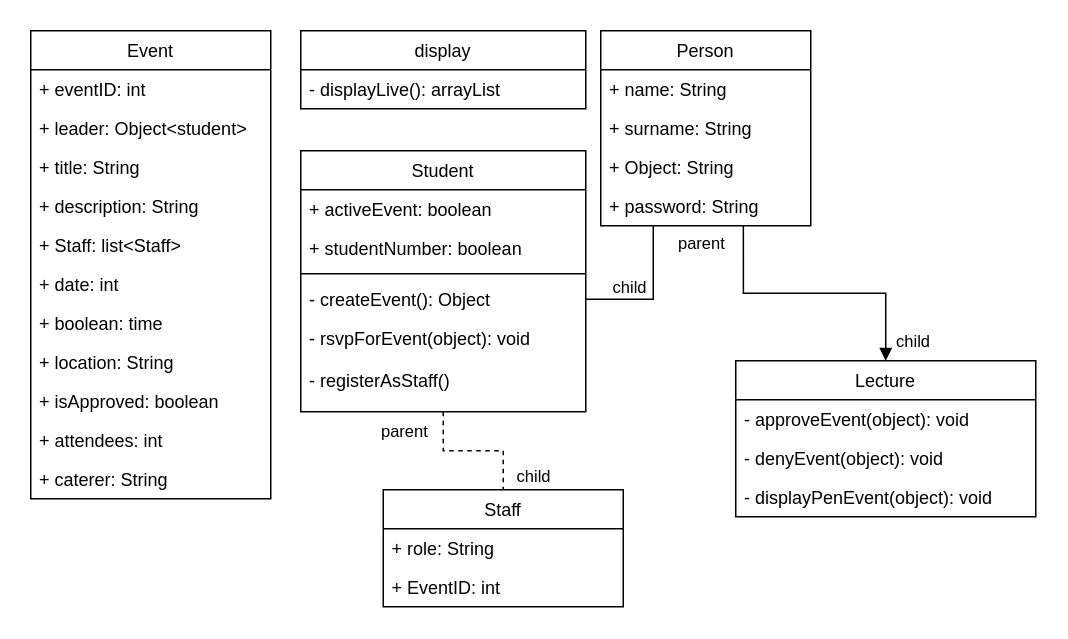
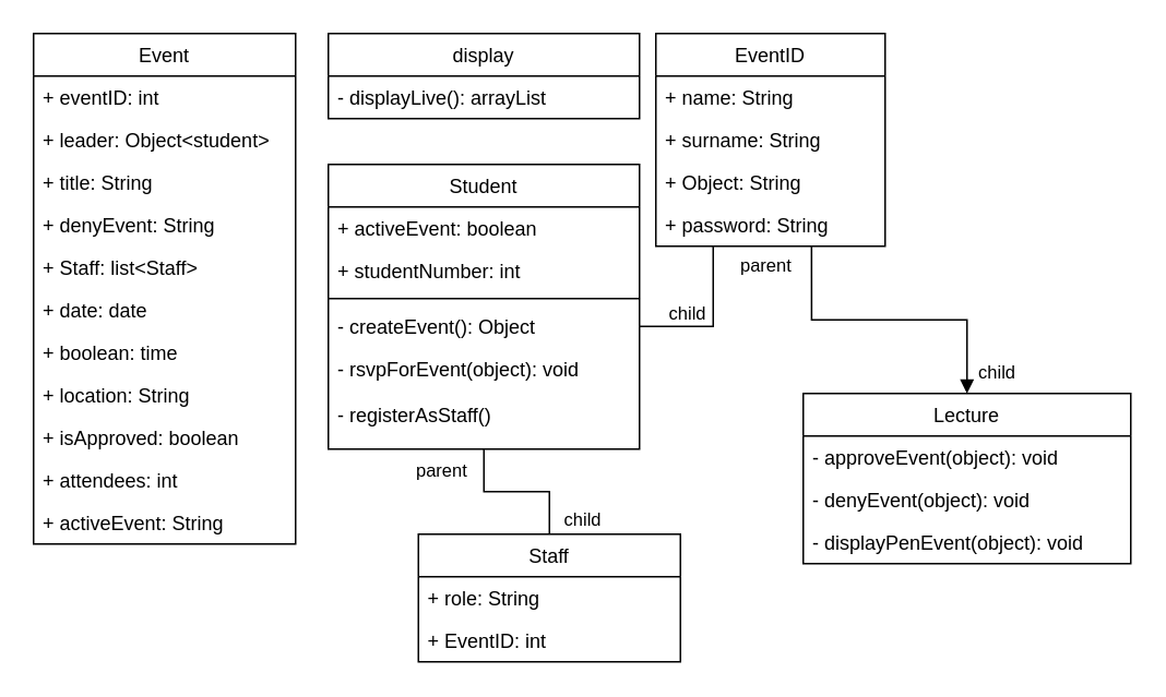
  <mxCell id="0" />
  <mxCell id="1" parent="0" />
  <mxCell id="2" value="Event" style="swimlane;fontStyle=0;childLayout=stackLayout;horizontal=1;startSize=26;fillColor=none;horizontalStack=0;resizeParent=1;resizeParentMax=0;resizeLast=0;collapsible=1;marginBottom=0;" vertex="1" parent="1"><mxGeometry x="20" y="20" width="160" height="312" as="geometry" /></mxCell>
  <mxCell id="3" value="+ eventID: int" style="text;strokeColor=none;fillColor=none;align=left;verticalAlign=top;spacingLeft=4;spacingRight=4;overflow=hidden;rotatable=0;points=[[0,0.5],[1,0.5]];portConstraint=eastwest;" vertex="1" parent="2"><mxGeometry y="26" width="160" height="26" as="geometry" /></mxCell>
  <mxCell id="4" value="+ leader: Object&lt;student&gt;" style="text;strokeColor=none;fillColor=none;align=left;verticalAlign=top;spacingLeft=4;spacingRight=4;overflow=hidden;rotatable=0;points=[[0,0.5],[1,0.5]];portConstraint=eastwest;" vertex="1" parent="2"><mxGeometry y="52" width="160" height="26" as="geometry" /></mxCell>
  <mxCell id="5" value="+ title: String" style="text;strokeColor=none;fillColor=none;align=left;verticalAlign=top;spacingLeft=4;spacingRight=4;overflow=hidden;rotatable=0;points=[[0,0.5],[1,0.5]];portConstraint=eastwest;" vertex="1" parent="2"><mxGeometry y="78" width="160" height="26" as="geometry" /></mxCell>
- <mxCell id="6" value="+ description: String" style="text;strokeColor=none;fillColor=none;align=left;verticalAlign=top;spacingLeft=4;spacingRight=4;overflow=hidden;rotatable=0;points=[[0,0.5],[1,0.5]];portConstraint=eastwest;" vertex="1" parent="2"><mxGeometry y="104" width="160" height="26" as="geometry" /></mxCell>
+ <mxCell id="6" value="+ denyEvent: String" style="text;strokeColor=none;fillColor=none;align=left;verticalAlign=top;spacingLeft=4;spacingRight=4;overflow=hidden;rotatable=0;points=[[0,0.5],[1,0.5]];portConstraint=eastwest;" vertex="1" parent="2"><mxGeometry y="104" width="160" height="26" as="geometry" /></mxCell>
  <mxCell id="7" value="+ Staff: list&lt;Staff&gt;" style="text;strokeColor=none;fillColor=none;align=left;verticalAlign=top;spacingLeft=4;spacingRight=4;overflow=hidden;rotatable=0;points=[[0,0.5],[1,0.5]];portConstraint=eastwest;" vertex="1" parent="2"><mxGeometry y="130" width="160" height="26" as="geometry" /></mxCell>
- <mxCell id="8" value="+ date: int" style="text;strokeColor=none;fillColor=none;align=left;verticalAlign=top;spacingLeft=4;spacingRight=4;overflow=hidden;rotatable=0;points=[[0,0.5],[1,0.5]];portConstraint=eastwest;" vertex="1" parent="2"><mxGeometry y="156" width="160" height="26" as="geometry" /></mxCell>
+ <mxCell id="8" value="+ date: date" style="text;strokeColor=none;fillColor=none;align=left;verticalAlign=top;spacingLeft=4;spacingRight=4;overflow=hidden;rotatable=0;points=[[0,0.5],[1,0.5]];portConstraint=eastwest;" vertex="1" parent="2"><mxGeometry y="156" width="160" height="26" as="geometry" /></mxCell>
  <mxCell id="9" value="+ boolean: time" style="text;strokeColor=none;fillColor=none;align=left;verticalAlign=top;spacingLeft=4;spacingRight=4;overflow=hidden;rotatable=0;points=[[0,0.5],[1,0.5]];portConstraint=eastwest;" vertex="1" parent="2"><mxGeometry y="182" width="160" height="26" as="geometry" /></mxCell>
  <mxCell id="10" value="+ location: String" style="text;strokeColor=none;fillColor=none;align=left;verticalAlign=top;spacingLeft=4;spacingRight=4;overflow=hidden;rotatable=0;points=[[0,0.5],[1,0.5]];portConstraint=eastwest;" vertex="1" parent="2"><mxGeometry y="208" width="160" height="26" as="geometry" /></mxCell>
  <mxCell id="11" value="+ isApproved: boolean" style="text;strokeColor=none;fillColor=none;align=left;verticalAlign=top;spacingLeft=4;spacingRight=4;overflow=hidden;rotatable=0;points=[[0,0.5],[1,0.5]];portConstraint=eastwest;" vertex="1" parent="2"><mxGeometry y="234" width="160" height="26" as="geometry" /></mxCell>
  <mxCell id="12" value="+ attendees: int" style="text;strokeColor=none;fillColor=none;align=left;verticalAlign=top;spacingLeft=4;spacingRight=4;overflow=hidden;rotatable=0;points=[[0,0.5],[1,0.5]];portConstraint=eastwest;" vertex="1" parent="2"><mxGeometry y="260" width="160" height="26" as="geometry" /></mxCell>
- <mxCell id="13" value="+ caterer: String" style="text;strokeColor=none;fillColor=none;align=left;verticalAlign=top;spacingLeft=4;spacingRight=4;overflow=hidden;rotatable=0;points=[[0,0.5],[1,0.5]];portConstraint=eastwest;" vertex="1" parent="2"><mxGeometry y="286" width="160" height="26" as="geometry" /></mxCell>
- <mxCell id="14" value="Person" style="swimlane;fontStyle=0;childLayout=stackLayout;horizontal=1;startSize=26;fillColor=none;horizontalStack=0;resizeParent=1;resizeParentMax=0;resizeLast=0;collapsible=1;marginBottom=0;" vertex="1" parent="1"><mxGeometry x="400" y="20" width="140" height="130" as="geometry" /></mxCell>
+ <mxCell id="13" value="+ activeEvent: String" style="text;strokeColor=none;fillColor=none;align=left;verticalAlign=top;spacingLeft=4;spacingRight=4;overflow=hidden;rotatable=0;points=[[0,0.5],[1,0.5]];portConstraint=eastwest;" vertex="1" parent="2"><mxGeometry y="286" width="160" height="26" as="geometry" /></mxCell>
+ <mxCell id="14" value="EventID" style="swimlane;fontStyle=0;childLayout=stackLayout;horizontal=1;startSize=26;fillColor=none;horizontalStack=0;resizeParent=1;resizeParentMax=0;resizeLast=0;collapsible=1;marginBottom=0;" vertex="1" parent="1"><mxGeometry x="400" y="20" width="140" height="130" as="geometry" /></mxCell>
  <mxCell id="15" value="+ name: String" style="text;strokeColor=none;fillColor=none;align=left;verticalAlign=top;spacingLeft=4;spacingRight=4;overflow=hidden;rotatable=0;points=[[0,0.5],[1,0.5]];portConstraint=eastwest;" vertex="1" parent="14"><mxGeometry y="26" width="140" height="26" as="geometry" /></mxCell>
  <mxCell id="16" value="+ surname: String" style="text;strokeColor=none;fillColor=none;align=left;verticalAlign=top;spacingLeft=4;spacingRight=4;overflow=hidden;rotatable=0;points=[[0,0.5],[1,0.5]];portConstraint=eastwest;" vertex="1" parent="14"><mxGeometry y="52" width="140" height="26" as="geometry" /></mxCell>
  <mxCell id="17" value="+ Object: String" style="text;strokeColor=none;fillColor=none;align=left;verticalAlign=top;spacingLeft=4;spacingRight=4;overflow=hidden;rotatable=0;points=[[0,0.5],[1,0.5]];portConstraint=eastwest;" vertex="1" parent="14"><mxGeometry y="78" width="140" height="26" as="geometry" /></mxCell>
  <mxCell id="18" value="+ password: String" style="text;strokeColor=none;fillColor=none;align=left;verticalAlign=top;spacingLeft=4;spacingRight=4;overflow=hidden;rotatable=0;points=[[0,0.5],[1,0.5]];portConstraint=eastwest;" vertex="1" parent="14"><mxGeometry y="104" width="140" height="26" as="geometry" /></mxCell>
  <mxCell id="19" value="Student" style="swimlane;fontStyle=0;align=center;verticalAlign=top;childLayout=stackLayout;horizontal=1;startSize=26;horizontalStack=0;resizeParent=1;resizeParentMax=0;resizeLast=0;collapsible=1;marginBottom=0;" vertex="1" parent="1"><mxGeometry x="200" y="100" width="190" height="174" as="geometry" /></mxCell>
  <mxCell id="20" value="+ activeEvent: boolean" style="text;strokeColor=none;fillColor=none;align=left;verticalAlign=top;spacingLeft=4;spacingRight=4;overflow=hidden;rotatable=0;points=[[0,0.5],[1,0.5]];portConstraint=eastwest;" vertex="1" parent="19"><mxGeometry y="26" width="190" height="26" as="geometry" /></mxCell>
- <mxCell id="21" value="+ studentNumber: boolean" style="text;strokeColor=none;fillColor=none;align=left;verticalAlign=top;spacingLeft=4;spacingRight=4;overflow=hidden;rotatable=0;points=[[0,0.5],[1,0.5]];portConstraint=eastwest;" vertex="1" parent="19"><mxGeometry y="52" width="190" height="26" as="geometry" /></mxCell>
+ <mxCell id="21" value="+ studentNumber: int" style="text;strokeColor=none;fillColor=none;align=left;verticalAlign=top;spacingLeft=4;spacingRight=4;overflow=hidden;rotatable=0;points=[[0,0.5],[1,0.5]];portConstraint=eastwest;" vertex="1" parent="19"><mxGeometry y="52" width="190" height="26" as="geometry" /></mxCell>
  <mxCell id="22" value="" style="line;strokeWidth=1;fillColor=none;align=left;verticalAlign=middle;spacingTop=-1;spacingLeft=3;spacingRight=3;rotatable=0;labelPosition=right;points=[];portConstraint=eastwest;strokeColor=inherit;" vertex="1" parent="19"><mxGeometry y="78" width="190" height="8" as="geometry" /></mxCell>
  <mxCell id="23" value="- createEvent(): Object" style="text;strokeColor=none;fillColor=none;align=left;verticalAlign=top;spacingLeft=4;spacingRight=4;overflow=hidden;rotatable=0;points=[[0,0.5],[1,0.5]];portConstraint=eastwest;" vertex="1" parent="19"><mxGeometry y="86" width="190" height="26" as="geometry" /></mxCell>
  <mxCell id="24" value="- rsvpForEvent(object): void" style="text;strokeColor=none;fillColor=none;align=left;verticalAlign=top;spacingLeft=4;spacingRight=4;overflow=hidden;rotatable=0;points=[[0,0.5],[1,0.5]];portConstraint=eastwest;" vertex="1" parent="19"><mxGeometry y="112" width="190" height="28" as="geometry" /></mxCell>
  <mxCell id="25" value="- registerAsStaff()" style="text;strokeColor=none;fillColor=none;align=left;verticalAlign=top;spacingLeft=4;spacingRight=4;overflow=hidden;rotatable=0;points=[[0,0.5],[1,0.5]];portConstraint=eastwest;" vertex="1" parent="19"><mxGeometry y="140" width="190" height="34" as="geometry" /></mxCell>
  <mxCell id="26" value="Lecture" style="swimlane;fontStyle=0;align=center;verticalAlign=top;childLayout=stackLayout;horizontal=1;startSize=26;horizontalStack=0;resizeParent=1;resizeParentMax=0;resizeLast=0;collapsible=1;marginBottom=0;" vertex="1" parent="1"><mxGeometry x="490" y="240" width="200" height="104" as="geometry" /></mxCell>
  <mxCell id="27" value="- approveEvent(object): void" style="text;strokeColor=none;fillColor=none;align=left;verticalAlign=top;spacingLeft=4;spacingRight=4;overflow=hidden;rotatable=0;points=[[0,0.5],[1,0.5]];portConstraint=eastwest;" vertex="1" parent="26"><mxGeometry y="26" width="200" height="26" as="geometry" /></mxCell>
  <mxCell id="28" value="- denyEvent(object): void" style="text;strokeColor=none;fillColor=none;align=left;verticalAlign=top;spacingLeft=4;spacingRight=4;overflow=hidden;rotatable=0;points=[[0,0.5],[1,0.5]];portConstraint=eastwest;" vertex="1" parent="26"><mxGeometry y="52" width="200" height="26" as="geometry" /></mxCell>
  <mxCell id="29" value="- displayPenEvent(object): void" style="text;strokeColor=none;fillColor=none;align=left;verticalAlign=top;spacingLeft=4;spacingRight=4;overflow=hidden;rotatable=0;points=[[0,0.5],[1,0.5]];portConstraint=eastwest;" vertex="1" parent="26"><mxGeometry y="78" width="200" height="26" as="geometry" /></mxCell>
  <mxCell id="30" value="" style="endArrow=none;html=1;edgeStyle=orthogonalEdgeStyle;rounded=0;exitX=0.25;exitY=1;exitDx=0;exitDy=0;" edge="1" parent="1" source="14" target="23"><mxGeometry relative="1" as="geometry"><mxPoint x="360" y="97.012" as="sourcePoint" /><mxPoint x="305" y="190" as="targetPoint" /></mxGeometry></mxCell>
  <mxCell id="31" value="parent" style="edgeLabel;resizable=0;html=1;align=left;verticalAlign=bottom;" connectable="0" vertex="1" parent="30"><mxGeometry x="-1" relative="1" as="geometry"><mxPoint x="15" y="20" as="offset" /></mxGeometry></mxCell>
  <mxCell id="32" value="child" style="edgeLabel;resizable=0;html=1;align=right;verticalAlign=bottom;" connectable="0" vertex="1" parent="30"><mxGeometry x="1" relative="1" as="geometry"><mxPoint x="41" as="offset" /></mxGeometry></mxCell>
  <mxCell id="33" value="" style="endArrow=block;html=1;edgeStyle=orthogonalEdgeStyle;rounded=0;entryX=0.5;entryY=0;entryDx=0;entryDy=0;exitX=0.679;exitY=1;exitDx=0;exitDy=0;exitPerimeter=0;" edge="1" parent="1" source="18" target="26"><mxGeometry relative="1" as="geometry"><mxPoint x="280" y="200" as="sourcePoint" /><mxPoint x="440" y="200" as="targetPoint" /></mxGeometry></mxCell>
  <mxCell id="34" value="child" style="edgeLabel;resizable=0;html=1;align=right;verticalAlign=bottom;" connectable="0" vertex="1" parent="33"><mxGeometry x="1" relative="1" as="geometry"><mxPoint x="30" y="-5" as="offset" /></mxGeometry></mxCell>
  <mxCell id="35" value="display" style="swimlane;fontStyle=0;childLayout=stackLayout;horizontal=1;startSize=26;fillColor=none;horizontalStack=0;resizeParent=1;resizeParentMax=0;resizeLast=0;collapsible=1;marginBottom=0;" vertex="1" parent="1"><mxGeometry x="200" y="20" width="190" height="52" as="geometry" /></mxCell>
  <mxCell id="36" value="- displayLive(): arrayList" style="text;strokeColor=none;fillColor=none;align=left;verticalAlign=top;spacingLeft=4;spacingRight=4;overflow=hidden;rotatable=0;points=[[0,0.5],[1,0.5]];portConstraint=eastwest;" vertex="1" parent="35"><mxGeometry y="26" width="190" height="26" as="geometry" /></mxCell>
- <mxCell id="37" value="" style="endArrow=none;html=1;edgeStyle=orthogonalEdgeStyle;rounded=0;exitX=0.5;exitY=1;exitDx=0;exitDy=0;entryX=0.5;entryY=0;entryDx=0;entryDy=0;dashed=1;" edge="1" parent="1" source="19" target="40"><mxGeometry relative="1" as="geometry"><mxPoint x="350" y="213" as="sourcePoint" /><mxPoint x="290" y="324" as="targetPoint" /></mxGeometry></mxCell>
+ <mxCell id="37" value="" style="endArrow=none;html=1;edgeStyle=orthogonalEdgeStyle;rounded=0;exitX=0.5;exitY=1;exitDx=0;exitDy=0;entryX=0.5;entryY=0;entryDx=0;entryDy=0;" edge="1" parent="1" source="19" target="40"><mxGeometry relative="1" as="geometry"><mxPoint x="350" y="213" as="sourcePoint" /><mxPoint x="290" y="324" as="targetPoint" /></mxGeometry></mxCell>
  <mxCell id="38" value="parent" style="edgeLabel;resizable=0;html=1;align=left;verticalAlign=bottom;" connectable="0" vertex="1" parent="37"><mxGeometry x="-1" relative="1" as="geometry"><mxPoint x="-43" y="21" as="offset" /></mxGeometry></mxCell>
  <mxCell id="39" value="child" style="edgeLabel;resizable=0;html=1;align=right;verticalAlign=bottom;" connectable="0" vertex="1" parent="37"><mxGeometry x="1" relative="1" as="geometry"><mxPoint x="32" y="-1" as="offset" /></mxGeometry></mxCell>
  <mxCell id="40" value="Staff" style="swimlane;fontStyle=0;align=center;verticalAlign=top;childLayout=stackLayout;horizontal=1;startSize=26;horizontalStack=0;resizeParent=1;resizeParentMax=0;resizeLast=0;collapsible=1;marginBottom=0;" vertex="1" parent="1"><mxGeometry x="255" y="326" width="160" height="78" as="geometry" /></mxCell>
  <mxCell id="41" value="+ role: String" style="text;strokeColor=none;fillColor=none;align=left;verticalAlign=top;spacingLeft=4;spacingRight=4;overflow=hidden;rotatable=0;points=[[0,0.5],[1,0.5]];portConstraint=eastwest;" vertex="1" parent="40"><mxGeometry y="26" width="160" height="26" as="geometry" /></mxCell>
  <mxCell id="42" value="+ EventID: int" style="text;strokeColor=none;fillColor=none;align=left;verticalAlign=top;spacingLeft=4;spacingRight=4;overflow=hidden;rotatable=0;points=[[0,0.5],[1,0.5]];portConstraint=eastwest;" vertex="1" parent="40"><mxGeometry y="52" width="160" height="26" as="geometry" /></mxCell>
